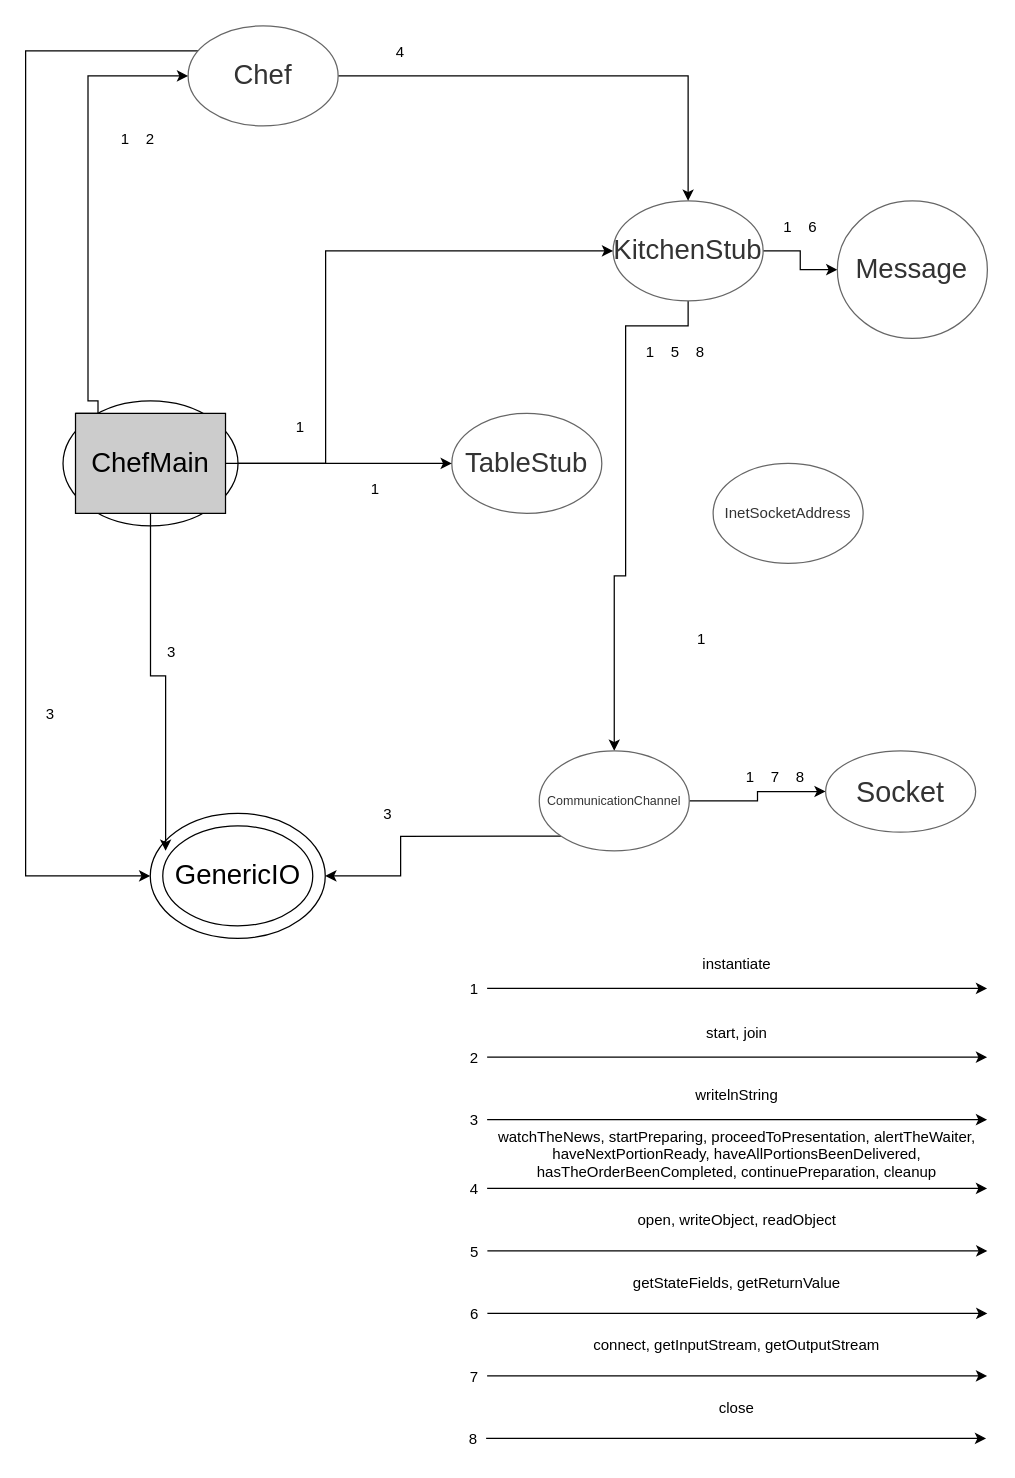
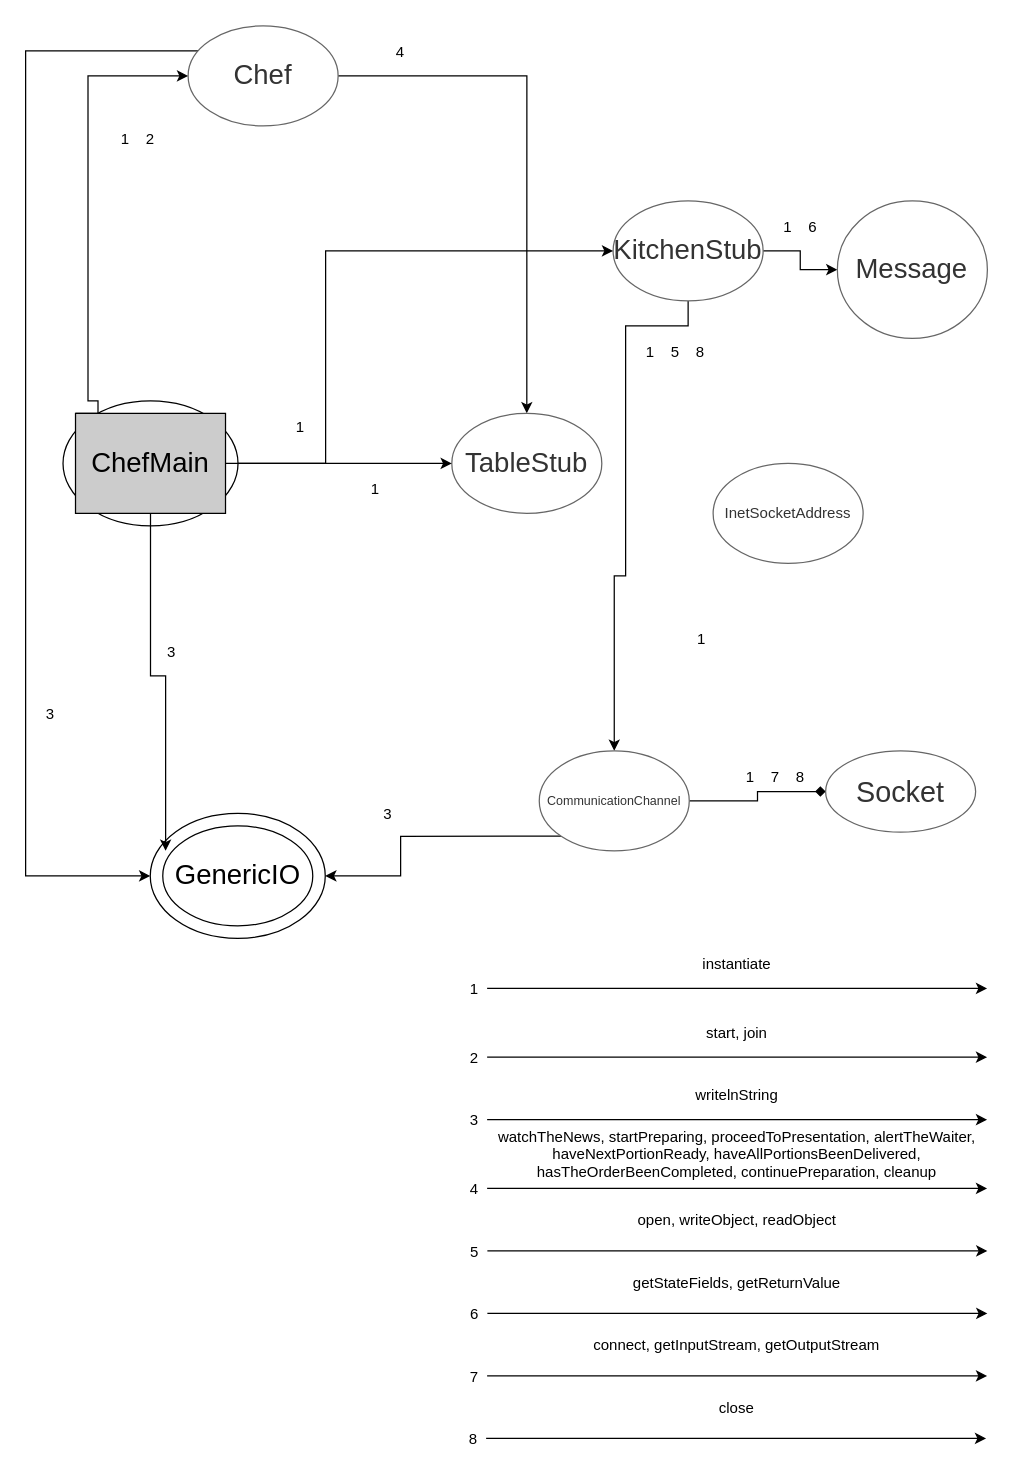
  <mxCell id="0" />
  <mxCell id="1" parent="0" />
  <mxCell id="2" style="edgeStyle=orthogonalEdgeStyle;rounded=0;orthogonalLoop=1;jettySize=auto;html=1;entryX=0.5;entryY=0;entryDx=0;entryDy=0;fontSize=10;" parent="1" source="4" target="40" edge="1"><mxGeometry relative="1" as="geometry"><Array as="points"><mxPoint x="550" y="260" /><mxPoint x="500" y="260" /><mxPoint x="500" y="460" /><mxPoint x="491" y="460" /></Array></mxGeometry></mxCell>
  <mxCell id="3" style="edgeStyle=orthogonalEdgeStyle;rounded=0;orthogonalLoop=1;jettySize=auto;html=1;fontSize=10;" parent="1" source="4" target="42" edge="1"><mxGeometry relative="1" as="geometry" /></mxCell>
  <mxCell id="4" value="&lt;font style=&quot;font-size: 22px&quot;&gt;KitchenStub&lt;/font&gt;" style="ellipse;whiteSpace=wrap;html=1;fillColor=#FFFFFF;fontColor=#333333;strokeColor=#666666;" parent="1" vertex="1"><mxGeometry x="490" y="160" width="120" height="80" as="geometry" /></mxCell>
  <mxCell id="5" style="edgeStyle=orthogonalEdgeStyle;rounded=0;orthogonalLoop=1;jettySize=auto;html=1;fontSize=20;entryX=0;entryY=0.5;entryDx=0;entryDy=0;" parent="1" source="7" target="10" edge="1"><mxGeometry relative="1" as="geometry"><mxPoint x="20" y="690" as="targetPoint" /><Array as="points"><mxPoint x="20" y="40" /><mxPoint x="20" y="700" /></Array></mxGeometry></mxCell>
- <mxCell id="6" style="edgeStyle=orthogonalEdgeStyle;rounded=0;orthogonalLoop=1;jettySize=auto;html=1;entryX=0.5;entryY=0;entryDx=0;entryDy=0;fontSize=22;" parent="1" source="7" target="4" edge="1"><mxGeometry relative="1" as="geometry" /></mxCell>
+ <mxCell id="6" style="edgeStyle=orthogonalEdgeStyle;rounded=0;orthogonalLoop=1;jettySize=auto;html=1;fontSize=22;" parent="1" source="7" target="8" edge="1"><mxGeometry relative="1" as="geometry" /></mxCell>
  <mxCell id="7" value="&lt;font style=&quot;font-size: 22px&quot;&gt;Chef&lt;/font&gt;" style="ellipse;whiteSpace=wrap;html=1;fillColor=#FFFFFF;fontColor=#333333;strokeColor=#666666;" parent="1" vertex="1"><mxGeometry x="150" y="20" width="120" height="80" as="geometry" /></mxCell>
  <mxCell id="8" value="&lt;font style=&quot;font-size: 22px;&quot;&gt;TableStub&lt;/font&gt;" style="ellipse;whiteSpace=wrap;html=1;fillColor=#FFFFFF;fontColor=#333333;strokeColor=#666666;" parent="1" vertex="1"><mxGeometry x="360.95" y="330" width="120" height="80" as="geometry" /></mxCell>
  <mxCell id="9" value="" style="group" parent="1" vertex="1" connectable="0"><mxGeometry x="119.71" y="650" width="140" height="100" as="geometry" /></mxCell>
  <mxCell id="10" value="&lt;font style=&quot;font-size: 22px&quot;&gt;GenericIO&lt;/font&gt;" style="ellipse;whiteSpace=wrap;html=1;gradientColor=none;" parent="9" vertex="1"><mxGeometry width="140" height="100" as="geometry" /></mxCell>
  <mxCell id="11" value="&lt;font style=&quot;font-size: 22px&quot;&gt;GenericIO&lt;/font&gt;" style="ellipse;whiteSpace=wrap;html=1;gradientColor=none;" parent="9" vertex="1"><mxGeometry x="10" y="10" width="120" height="80" as="geometry" /></mxCell>
  <mxCell id="12" value="" style="group" parent="1" vertex="1" connectable="0"><mxGeometry x="49.91" y="320" width="140" height="100" as="geometry" /></mxCell>
  <mxCell id="13" value="&lt;font style=&quot;font-size: 22px&quot;&gt;GenericIO&lt;/font&gt;" style="ellipse;whiteSpace=wrap;html=1;gradientColor=none;" parent="12" vertex="1"><mxGeometry width="140" height="100" as="geometry" /></mxCell>
  <mxCell id="14" value="&lt;font style=&quot;font-size: 22px;&quot;&gt;ChefMain&lt;/font&gt;" style="whiteSpace=wrap;html=1;strokeWidth=1;fillColor=#CCCCCC;rounded=0;" parent="12" vertex="1"><mxGeometry x="10" y="10" width="120" height="80" as="geometry" /></mxCell>
  <mxCell id="15" style="edgeStyle=orthogonalEdgeStyle;rounded=0;orthogonalLoop=1;jettySize=auto;html=1;fillColor=#d5e8d4;strokeColor=#000000;" parent="1" edge="1"><mxGeometry relative="1" as="geometry"><mxPoint x="389.2" y="790" as="sourcePoint" /><mxPoint x="789.2" y="790" as="targetPoint" /></mxGeometry></mxCell>
  <mxCell id="16" value="instantiate" style="text;strokeColor=none;fillColor=none;align=center;verticalAlign=middle;spacingLeft=4;spacingRight=4;overflow=hidden;points=[[0,0.5],[1,0.5]];portConstraint=eastwest;rotatable=0;" parent="1" vertex="1"><mxGeometry x="389.2" y="750" width="400" height="40" as="geometry" /></mxCell>
  <mxCell id="17" value="1" style="text;strokeColor=none;fillColor=none;align=center;verticalAlign=middle;spacingLeft=4;spacingRight=4;overflow=hidden;points=[[0,0.5],[1,0.5]];portConstraint=eastwest;rotatable=0;" parent="1" vertex="1"><mxGeometry x="369.2" y="780" width="20" height="20" as="geometry" /></mxCell>
  <mxCell id="18" style="edgeStyle=orthogonalEdgeStyle;rounded=0;orthogonalLoop=1;jettySize=auto;html=1;entryX=0;entryY=0.5;entryDx=0;entryDy=0;fontSize=18;exitX=0;exitY=0;exitDx=0;exitDy=0;" parent="1" source="14" target="7" edge="1"><mxGeometry relative="1" as="geometry"><Array as="points"><mxPoint x="77.91" y="320" /><mxPoint x="69.91" y="320" /><mxPoint x="69.91" y="60" /></Array></mxGeometry></mxCell>
  <mxCell id="19" style="edgeStyle=orthogonalEdgeStyle;rounded=0;orthogonalLoop=1;jettySize=auto;html=1;entryX=0;entryY=0.5;entryDx=0;entryDy=0;fontSize=18;" parent="1" source="13" target="4" edge="1"><mxGeometry relative="1" as="geometry"><Array as="points"><mxPoint x="260" y="370" /><mxPoint x="260" y="200" /></Array></mxGeometry></mxCell>
  <mxCell id="20" style="edgeStyle=orthogonalEdgeStyle;rounded=0;orthogonalLoop=1;jettySize=auto;html=1;entryX=0;entryY=0.5;entryDx=0;entryDy=0;fontSize=18;" parent="1" source="14" target="8" edge="1"><mxGeometry relative="1" as="geometry"><Array as="points"><mxPoint x="320" y="370" /><mxPoint x="320" y="370" /></Array></mxGeometry></mxCell>
  <mxCell id="21" value="1" style="text;strokeColor=none;fillColor=none;align=center;verticalAlign=middle;spacingLeft=4;spacingRight=4;overflow=hidden;points=[[0,0.5],[1,0.5]];portConstraint=eastwest;rotatable=0;" parent="1" vertex="1"><mxGeometry x="89.91" y="100" width="20" height="20" as="geometry" /></mxCell>
  <mxCell id="22" value="1" style="text;strokeColor=none;fillColor=none;align=center;verticalAlign=middle;spacingLeft=4;spacingRight=4;overflow=hidden;points=[[0,0.5],[1,0.5]];portConstraint=eastwest;rotatable=0;" parent="1" vertex="1"><mxGeometry x="230" y="330" width="20" height="20" as="geometry" /></mxCell>
  <mxCell id="23" value="1" style="text;strokeColor=none;fillColor=none;align=center;verticalAlign=middle;spacingLeft=4;spacingRight=4;overflow=hidden;points=[[0,0.5],[1,0.5]];portConstraint=eastwest;rotatable=0;" parent="1" vertex="1"><mxGeometry x="290" y="380" width="20" height="20" as="geometry" /></mxCell>
  <mxCell id="24" value="2" style="text;strokeColor=none;fillColor=none;align=center;verticalAlign=middle;spacingLeft=4;spacingRight=4;overflow=hidden;points=[[0,0.5],[1,0.5]];portConstraint=eastwest;rotatable=0;" parent="1" vertex="1"><mxGeometry x="109.91" y="100" width="20" height="20" as="geometry" /></mxCell>
  <mxCell id="25" style="edgeStyle=orthogonalEdgeStyle;rounded=0;orthogonalLoop=1;jettySize=auto;html=1;fillColor=#d5e8d4;strokeColor=#000000;" parent="1" edge="1"><mxGeometry relative="1" as="geometry"><mxPoint x="389.2" y="845" as="sourcePoint" /><mxPoint x="789.2" y="845" as="targetPoint" /></mxGeometry></mxCell>
  <mxCell id="26" value="start, join" style="text;strokeColor=none;fillColor=none;align=center;verticalAlign=middle;spacingLeft=4;spacingRight=4;overflow=hidden;points=[[0,0.5],[1,0.5]];portConstraint=eastwest;rotatable=0;" parent="1" vertex="1"><mxGeometry x="389.2" y="805" width="400" height="40" as="geometry" /></mxCell>
  <mxCell id="27" value="2" style="text;strokeColor=none;fillColor=none;align=center;verticalAlign=middle;spacingLeft=4;spacingRight=4;overflow=hidden;points=[[0,0.5],[1,0.5]];portConstraint=eastwest;rotatable=0;" parent="1" vertex="1"><mxGeometry x="369.2" y="835" width="20" height="20" as="geometry" /></mxCell>
  <mxCell id="28" style="edgeStyle=orthogonalEdgeStyle;rounded=0;orthogonalLoop=1;jettySize=auto;html=1;fontSize=18;" parent="1" source="14" edge="1"><mxGeometry relative="1" as="geometry"><Array as="points"><mxPoint x="120" y="540" /><mxPoint x="132" y="540" /></Array><mxPoint x="132" y="680" as="targetPoint" /></mxGeometry></mxCell>
  <mxCell id="29" style="edgeStyle=orthogonalEdgeStyle;rounded=0;orthogonalLoop=1;jettySize=auto;html=1;fillColor=#d5e8d4;strokeColor=#000000;" parent="1" edge="1"><mxGeometry relative="1" as="geometry"><mxPoint x="389.2" y="895" as="sourcePoint" /><mxPoint x="789.2" y="895" as="targetPoint" /></mxGeometry></mxCell>
  <mxCell id="30" value="writelnString" style="text;strokeColor=none;fillColor=none;align=center;verticalAlign=middle;spacingLeft=4;spacingRight=4;overflow=hidden;points=[[0,0.5],[1,0.5]];portConstraint=eastwest;rotatable=0;" parent="1" vertex="1"><mxGeometry x="389.2" y="855" width="400" height="40" as="geometry" /></mxCell>
  <mxCell id="31" value="3" style="text;strokeColor=none;fillColor=none;align=center;verticalAlign=middle;spacingLeft=4;spacingRight=4;overflow=hidden;points=[[0,0.5],[1,0.5]];portConstraint=eastwest;rotatable=0;" parent="1" vertex="1"><mxGeometry x="369.2" y="885" width="20" height="20" as="geometry" /></mxCell>
  <mxCell id="32" value="3" style="text;strokeColor=none;fillColor=none;align=center;verticalAlign=middle;spacingLeft=4;spacingRight=4;overflow=hidden;points=[[0,0.5],[1,0.5]];portConstraint=eastwest;rotatable=0;" parent="1" vertex="1"><mxGeometry x="126.91" y="510" width="20" height="20" as="geometry" /></mxCell>
  <mxCell id="33" value="3" style="text;strokeColor=none;fillColor=none;align=center;verticalAlign=middle;spacingLeft=4;spacingRight=4;overflow=hidden;points=[[0,0.5],[1,0.5]];portConstraint=eastwest;rotatable=0;" parent="1" vertex="1"><mxGeometry x="29.91" y="560" width="20" height="20" as="geometry" /></mxCell>
  <mxCell id="34" style="edgeStyle=orthogonalEdgeStyle;rounded=0;orthogonalLoop=1;jettySize=auto;html=1;fillColor=#d5e8d4;strokeColor=#000000;" parent="1" edge="1"><mxGeometry relative="1" as="geometry"><mxPoint x="389.2" y="950" as="sourcePoint" /><mxPoint x="789.2" y="950" as="targetPoint" /></mxGeometry></mxCell>
  <mxCell id="35" value="watchTheNews, startPreparing, proceedToPresentation, alertTheWaiter,&#10;haveNextPortionReady, haveAllPortionsBeenDelivered,&#10;hasTheOrderBeenCompleted, continuePreparation, cleanup&#10;" style="text;strokeColor=none;fillColor=none;align=center;verticalAlign=middle;spacingLeft=4;spacingRight=4;overflow=hidden;points=[[0,0.5],[1,0.5]];portConstraint=eastwest;rotatable=0;" parent="1" vertex="1"><mxGeometry x="389.2" y="900" width="400" height="50" as="geometry" /></mxCell>
  <mxCell id="36" value="4" style="text;strokeColor=none;fillColor=none;align=center;verticalAlign=middle;spacingLeft=4;spacingRight=4;overflow=hidden;points=[[0,0.5],[1,0.5]];portConstraint=eastwest;rotatable=0;" parent="1" vertex="1"><mxGeometry x="369.2" y="940" width="20" height="20" as="geometry" /></mxCell>
  <mxCell id="37" value="4" style="text;strokeColor=none;fillColor=none;align=center;verticalAlign=middle;spacingLeft=4;spacingRight=4;overflow=hidden;points=[[0,0.5],[1,0.5]];portConstraint=eastwest;rotatable=0;" parent="1" vertex="1"><mxGeometry x="310" y="30" width="20" height="20" as="geometry" /></mxCell>
- <mxCell id="38" style="edgeStyle=orthogonalEdgeStyle;rounded=0;orthogonalLoop=1;jettySize=auto;html=1;entryX=0;entryY=0.5;entryDx=0;entryDy=0;fontSize=23;" parent="1" source="40" target="53" edge="1"><mxGeometry relative="1" as="geometry" /></mxCell>
+ <mxCell id="38" style="edgeStyle=orthogonalEdgeStyle;rounded=0;orthogonalLoop=1;jettySize=auto;html=1;entryX=0;entryY=0.5;entryDx=0;entryDy=0;fontSize=23;endArrow=diamond;" parent="1" source="40" target="53" edge="1"><mxGeometry relative="1" as="geometry" /></mxCell>
  <mxCell id="39" style="edgeStyle=orthogonalEdgeStyle;rounded=0;orthogonalLoop=1;jettySize=auto;html=1;entryX=1;entryY=0.5;entryDx=0;entryDy=0;fontSize=23;exitX=0;exitY=1;exitDx=0;exitDy=0;" parent="1" source="40" target="10" edge="1"><mxGeometry relative="1" as="geometry"><Array as="points"><mxPoint x="320" y="668" /><mxPoint x="320" y="700" /></Array></mxGeometry></mxCell>
  <mxCell id="40" value="&lt;div style=&quot;font-size: 10px;&quot;&gt;&lt;font style=&quot;font-size: 10px;&quot;&gt;CommunicationChannel&lt;/font&gt;&lt;/div&gt;" style="ellipse;whiteSpace=wrap;html=1;fillColor=#FFFFFF;fontColor=#333333;strokeColor=#666666;" parent="1" vertex="1"><mxGeometry x="430.91" y="600" width="120" height="80" as="geometry" /></mxCell>
  <mxCell id="41" value="1" style="text;strokeColor=none;fillColor=none;align=center;verticalAlign=middle;spacingLeft=4;spacingRight=4;overflow=hidden;points=[[0,0.5],[1,0.5]];portConstraint=eastwest;rotatable=0;" parent="1" vertex="1"><mxGeometry x="510" y="270" width="20" height="20" as="geometry" /></mxCell>
  <mxCell id="42" value="&lt;font style=&quot;font-size: 22px;&quot;&gt;Message&lt;/font&gt;" style="ellipse;whiteSpace=wrap;html=1;fillColor=#FFFFFF;fontColor=#333333;strokeColor=#666666;" parent="1" vertex="1"><mxGeometry x="669.4" y="160" width="120" height="110" as="geometry" /></mxCell>
  <mxCell id="43" style="edgeStyle=orthogonalEdgeStyle;rounded=0;orthogonalLoop=1;jettySize=auto;html=1;fillColor=#d5e8d4;strokeColor=#000000;" parent="1" edge="1"><mxGeometry relative="1" as="geometry"><mxPoint x="389.4" y="1000" as="sourcePoint" /><mxPoint x="789.4" y="1000" as="targetPoint" /></mxGeometry></mxCell>
  <mxCell id="44" value="open, writeObject, readObject" style="text;strokeColor=none;fillColor=none;align=center;verticalAlign=middle;spacingLeft=4;spacingRight=4;overflow=hidden;points=[[0,0.5],[1,0.5]];portConstraint=eastwest;rotatable=0;" parent="1" vertex="1"><mxGeometry x="389.4" y="950" width="400" height="50" as="geometry" /></mxCell>
  <mxCell id="45" value="5" style="text;strokeColor=none;fillColor=none;align=center;verticalAlign=middle;spacingLeft=4;spacingRight=4;overflow=hidden;points=[[0,0.5],[1,0.5]];portConstraint=eastwest;rotatable=0;" parent="1" vertex="1"><mxGeometry x="369.4" y="990" width="20" height="20" as="geometry" /></mxCell>
  <mxCell id="46" value="5" style="text;strokeColor=none;fillColor=none;align=center;verticalAlign=middle;spacingLeft=4;spacingRight=4;overflow=hidden;points=[[0,0.5],[1,0.5]];portConstraint=eastwest;rotatable=0;" parent="1" vertex="1"><mxGeometry x="530" y="270" width="20" height="20" as="geometry" /></mxCell>
  <mxCell id="47" value="1" style="text;strokeColor=none;fillColor=none;align=center;verticalAlign=middle;spacingLeft=4;spacingRight=4;overflow=hidden;points=[[0,0.5],[1,0.5]];portConstraint=eastwest;rotatable=0;" parent="1" vertex="1"><mxGeometry x="620" y="170" width="20" height="20" as="geometry" /></mxCell>
  <mxCell id="48" value="6" style="text;strokeColor=none;fillColor=none;align=center;verticalAlign=middle;spacingLeft=4;spacingRight=4;overflow=hidden;points=[[0,0.5],[1,0.5]];portConstraint=eastwest;rotatable=0;" parent="1" vertex="1"><mxGeometry x="640" y="170" width="20" height="20" as="geometry" /></mxCell>
  <mxCell id="49" value="getStateFields, getReturnValue" style="text;strokeColor=none;fillColor=none;align=center;verticalAlign=middle;spacingLeft=4;spacingRight=4;overflow=hidden;points=[[0,0.5],[1,0.5]];portConstraint=eastwest;rotatable=0;" parent="1" vertex="1"><mxGeometry x="389.2" y="1000" width="400" height="50" as="geometry" /></mxCell>
  <mxCell id="50" style="edgeStyle=orthogonalEdgeStyle;rounded=0;orthogonalLoop=1;jettySize=auto;html=1;fillColor=#d5e8d4;strokeColor=#000000;" parent="1" edge="1"><mxGeometry relative="1" as="geometry"><mxPoint x="389.4" y="1050" as="sourcePoint" /><mxPoint x="789.4" y="1050" as="targetPoint" /></mxGeometry></mxCell>
  <mxCell id="51" value="6" style="text;strokeColor=none;fillColor=none;align=center;verticalAlign=middle;spacingLeft=4;spacingRight=4;overflow=hidden;points=[[0,0.5],[1,0.5]];portConstraint=eastwest;rotatable=0;" parent="1" vertex="1"><mxGeometry x="369.4" y="1040" width="20" height="20" as="geometry" /></mxCell>
  <mxCell id="52" value="InetSocketAddress" style="ellipse;whiteSpace=wrap;html=1;fillColor=#FFFFFF;fontColor=#333333;strokeColor=#666666;" parent="1" vertex="1"><mxGeometry x="570" y="370" width="120" height="80" as="geometry" /></mxCell>
  <mxCell id="53" value="&lt;font style=&quot;font-size: 23px;&quot;&gt;Socket&lt;/font&gt;" style="ellipse;whiteSpace=wrap;html=1;fillColor=#FFFFFF;fontColor=#333333;strokeColor=#666666;" parent="1" vertex="1"><mxGeometry x="660" y="600" width="120" height="65" as="geometry" /></mxCell>
  <mxCell id="54" value="1" style="text;strokeColor=none;fillColor=none;align=center;verticalAlign=middle;spacingLeft=4;spacingRight=4;overflow=hidden;points=[[0,0.5],[1,0.5]];portConstraint=eastwest;rotatable=0;" parent="1" vertex="1"><mxGeometry x="550.91" y="500" width="20" height="20" as="geometry" /></mxCell>
  <mxCell id="55" value="1" style="text;strokeColor=none;fillColor=none;align=center;verticalAlign=middle;spacingLeft=4;spacingRight=4;overflow=hidden;points=[[0,0.5],[1,0.5]];portConstraint=eastwest;rotatable=0;" parent="1" vertex="1"><mxGeometry x="590" y="610" width="20" height="20" as="geometry" /></mxCell>
  <mxCell id="56" value="7" style="text;strokeColor=none;fillColor=none;align=center;verticalAlign=middle;spacingLeft=4;spacingRight=4;overflow=hidden;points=[[0,0.5],[1,0.5]];portConstraint=eastwest;rotatable=0;" parent="1" vertex="1"><mxGeometry x="610" y="610" width="20" height="20" as="geometry" /></mxCell>
  <mxCell id="57" value="connect, getInputStream, getOutputStream" style="text;strokeColor=none;fillColor=none;align=center;verticalAlign=middle;spacingLeft=4;spacingRight=4;overflow=hidden;points=[[0,0.5],[1,0.5]];portConstraint=eastwest;rotatable=0;" parent="1" vertex="1"><mxGeometry x="389" y="1050" width="400" height="50" as="geometry" /></mxCell>
  <mxCell id="58" style="edgeStyle=orthogonalEdgeStyle;rounded=0;orthogonalLoop=1;jettySize=auto;html=1;fillColor=#d5e8d4;strokeColor=#000000;" parent="1" edge="1"><mxGeometry relative="1" as="geometry"><mxPoint x="389.2" y="1100" as="sourcePoint" /><mxPoint x="789.2" y="1100" as="targetPoint" /></mxGeometry></mxCell>
  <mxCell id="59" value="7" style="text;strokeColor=none;fillColor=none;align=center;verticalAlign=middle;spacingLeft=4;spacingRight=4;overflow=hidden;points=[[0,0.5],[1,0.5]];portConstraint=eastwest;rotatable=0;" parent="1" vertex="1"><mxGeometry x="369.2" y="1090" width="20" height="20" as="geometry" /></mxCell>
  <mxCell id="60" value="3" style="text;strokeColor=none;fillColor=none;align=center;verticalAlign=middle;spacingLeft=4;spacingRight=4;overflow=hidden;points=[[0,0.5],[1,0.5]];portConstraint=eastwest;rotatable=0;" parent="1" vertex="1"><mxGeometry x="300" y="640" width="20" height="20" as="geometry" /></mxCell>
  <mxCell id="61" value="close" style="text;strokeColor=none;fillColor=none;align=center;verticalAlign=middle;spacingLeft=4;spacingRight=4;overflow=hidden;points=[[0,0.5],[1,0.5]];portConstraint=eastwest;rotatable=0;" parent="1" vertex="1"><mxGeometry x="389" y="1100" width="400" height="50" as="geometry" /></mxCell>
  <mxCell id="62" style="edgeStyle=orthogonalEdgeStyle;rounded=0;orthogonalLoop=1;jettySize=auto;html=1;fillColor=#d5e8d4;strokeColor=#000000;" parent="1" edge="1"><mxGeometry relative="1" as="geometry"><mxPoint x="388.4" y="1150" as="sourcePoint" /><mxPoint x="788.4" y="1150" as="targetPoint" /></mxGeometry></mxCell>
  <mxCell id="63" value="8" style="text;strokeColor=none;fillColor=none;align=center;verticalAlign=middle;spacingLeft=4;spacingRight=4;overflow=hidden;points=[[0,0.5],[1,0.5]];portConstraint=eastwest;rotatable=0;" parent="1" vertex="1"><mxGeometry x="368.4" y="1140" width="20" height="20" as="geometry" /></mxCell>
  <mxCell id="64" value="8" style="text;strokeColor=none;fillColor=none;align=center;verticalAlign=middle;spacingLeft=4;spacingRight=4;overflow=hidden;points=[[0,0.5],[1,0.5]];portConstraint=eastwest;rotatable=0;" parent="1" vertex="1"><mxGeometry x="630" y="610" width="20" height="20" as="geometry" /></mxCell>
  <mxCell id="65" value="8" style="text;strokeColor=none;fillColor=none;align=center;verticalAlign=middle;spacingLeft=4;spacingRight=4;overflow=hidden;points=[[0,0.5],[1,0.5]];portConstraint=eastwest;rotatable=0;" parent="1" vertex="1"><mxGeometry x="550" y="270" width="19.91" height="20" as="geometry" /></mxCell>
